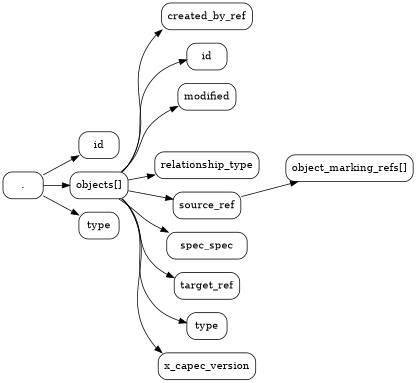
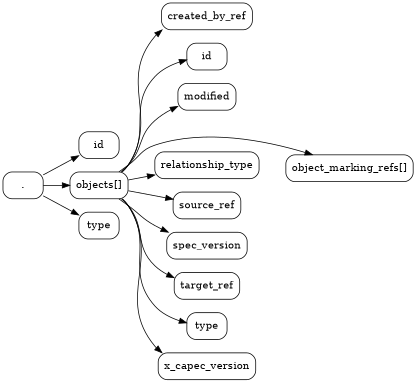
  strict digraph {
    rankdir=LR
    node [shape=box style=rounded]
    "."
    id
    "objects[]"
    type
    n5 [label=created_by_ref]
    n6 [label=id]
    n7 [label=modified]
    n8 [label="object_marking_refs[]"]
    n9 [label=relationship_type]
    n10 [label=source_ref]
-   n11 [label=spec_spec]
+   n11 [label=spec_version]
    n12 [label=target_ref]
    n13 [label=type]
    n14 [label=x_capec_version]
    "." -> id
    "." -> "objects[]"
    "." -> type
    "objects[]" -> n5
    "objects[]" -> n6
    "objects[]" -> n7
-   n10 -> n8
+   "objects[]" -> n8
    "objects[]" -> n9
    "objects[]" -> n10
    "objects[]" -> n11
    "objects[]" -> n12
    "objects[]" -> n13
    "objects[]" -> n14
  }
